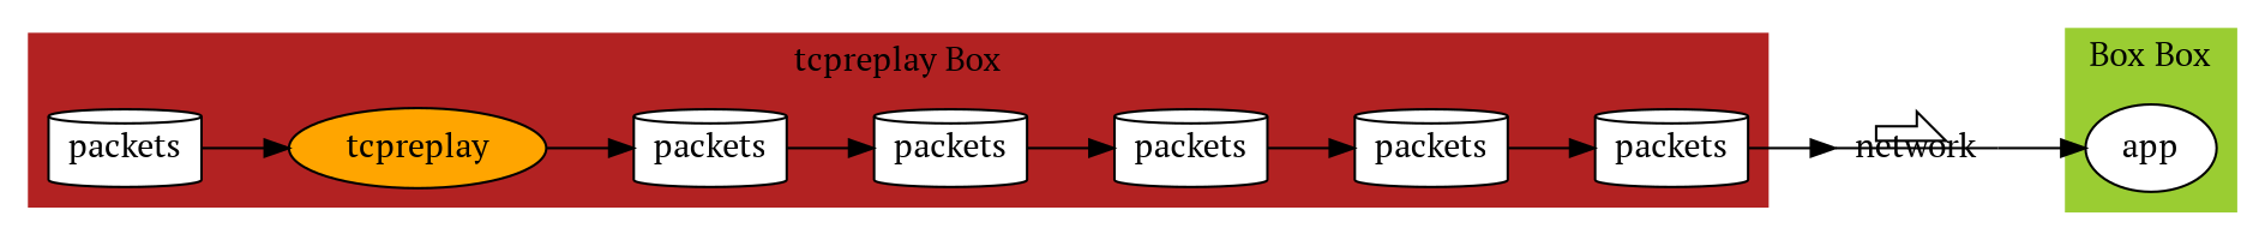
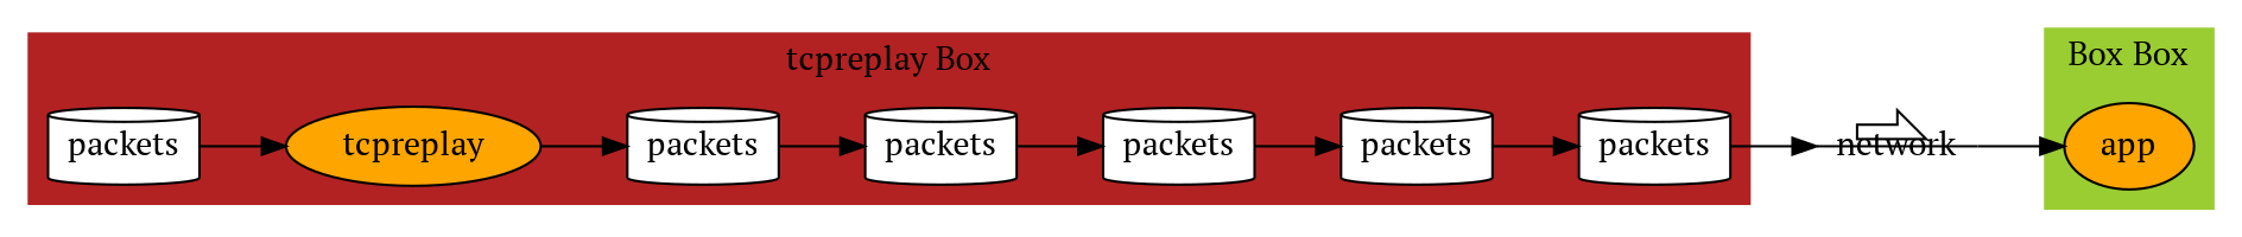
  digraph {
    fontname="PT Serif"
    rankdir=LR
    node [fillcolor=white fontname="PT Serif" shape=cylinder style=filled]
    edge [fontname="PT Serif"]
    n1 [height=0.2 label=packets width=0.2]
    n2 [height=0.2 label=packets width=0.2]
    n3 [height=0.2 label=packets width=0.2]
    n4 [height=0.2 label=packets width=0.2]
    n5 [height=0.2 label=packets width=0.2]
    n6 [height=0.2 label=packets width=0.2]
    n7 [fillcolor=orange height=0.2 label=tcpreplay shape=ellipse width=0.2]
-   app [shape=ellipse]
+   app [fillcolor=orange shape=ellipse]
    network [shape=primersite fillcolor="" style=""]
    subgraph cluster_1 {
      color=firebrick
      label="tcpreplay Box"
      style=filled
      n1
      n2
      n3
      n4
      n5
      n6
      n7
    }
    subgraph cluster_2 {
      color=yellowgreen
      label="Box Box"
      style=filled
      app
    }
    n1 -> n7
    n2 -> n3
    n3 -> n4
    n4 -> n5
    n5 -> n6
    n6 -> network
    n7 -> n2
    network -> app
  }
